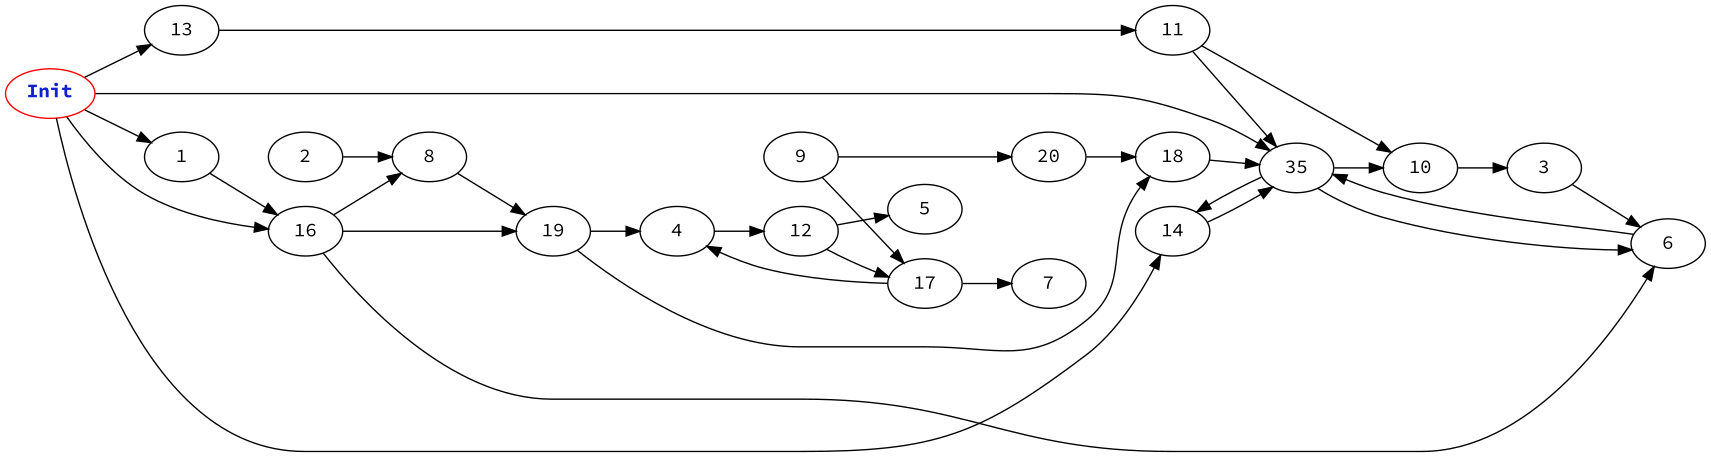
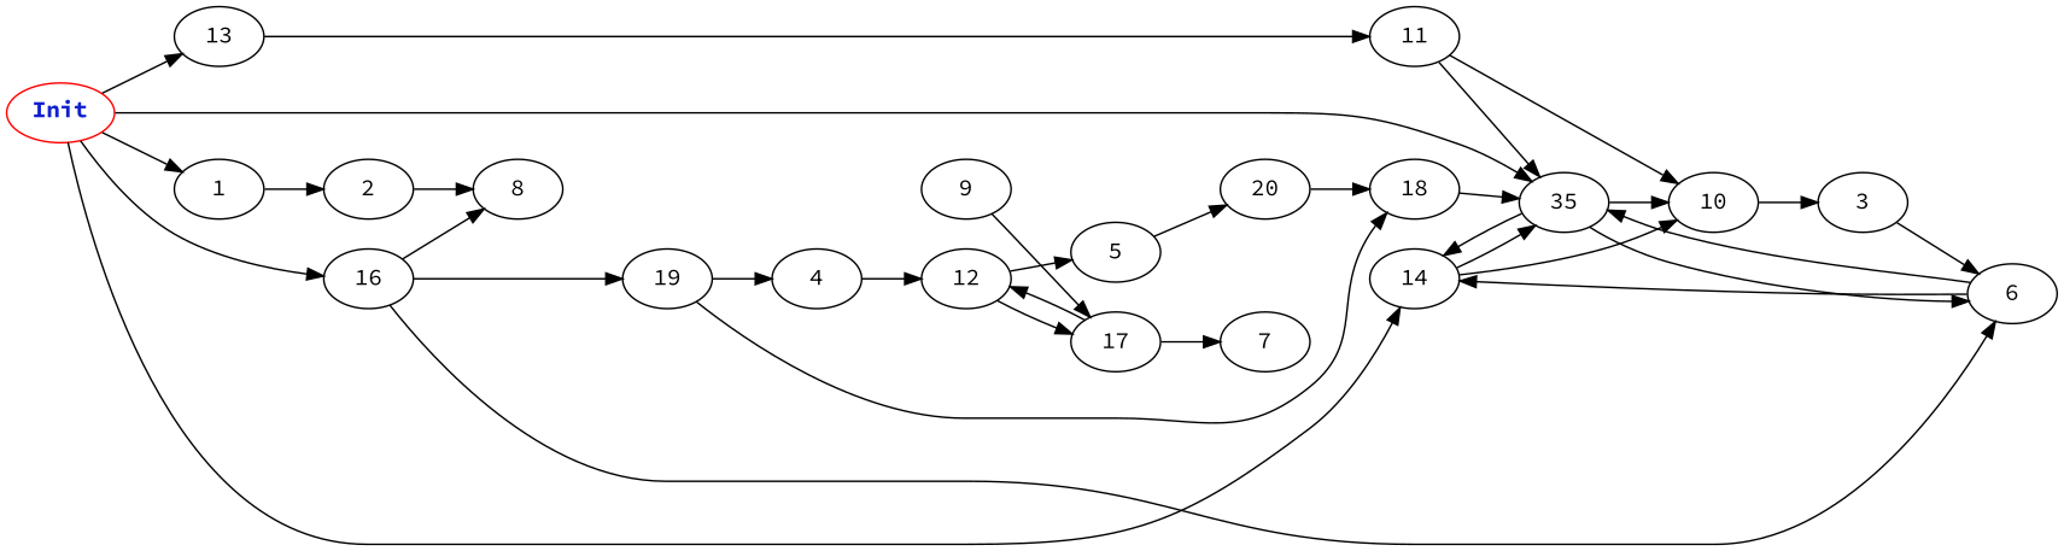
  digraph {
    fontname="Source Code Pro"
    rankdir=LR
    node [fontname="Source Code Pro"]
    edge [fontname="Source Code Pro" weight=1.0]
    n1 [color=red fontcolor="#1020d0" label=<<b>Init</b>>]
    14
    n3 [label=35]
    16
    1
    13
    10
    6
    19
    8
    2
    11
    3
    4
    18
    5
    20
    12
    9
    17
    7
    n1 -> 14
    n1 -> n3 [weight=4.0]
    n1 -> 16 [weight=7.0]
    n1 -> 1 [weight=2.0]
    n1 -> 13 [weight=9.0]
    14 -> n3 [weight=7.0]
+   14 -> 10 [weight=9.0]
    n3 -> 14 [weight=5.0]
    n3 -> 10 [weight=4.0]
    n3 -> 6 [weight=3.0]
    16 -> 6
    16 -> 19
    16 -> 8 [weight=7.0]
-   1 -> 16 [weight=8.0]
+   1 -> 2 [weight=8.0]
    13 -> 11
    10 -> 3 [weight=5.0]
+   6 -> 14 [weight=2.0]
    6 -> n3 [weight=3.0]
    19 -> 4 [weight=8.0]
    19 -> 18
-   8 -> 19
    2 -> 8 [weight=9.0]
    11 -> n3 [weight=3.0]
    11 -> 10 [weight=2.0]
    3 -> 6 [weight=5.0]
    4 -> 12 [weight=8.0]
    18 -> n3 [weight=3.0]
-   9 -> 20 [weight=2.0]
+   5 -> 20 [weight=2.0]
    20 -> 18 [weight=3.0]
    12 -> 5
    12 -> 17 [weight=4.0]
    9 -> 17 [weight=4.0]
-   17 -> 4
+   17 -> 12
    17 -> 7 [weight=2.0]
  }
